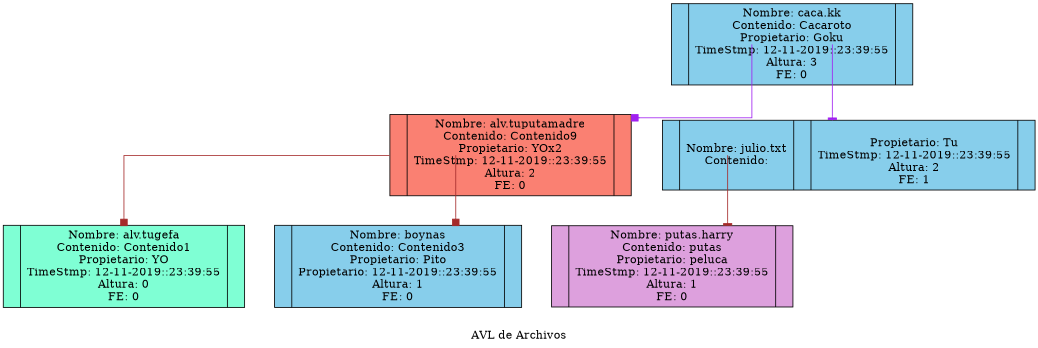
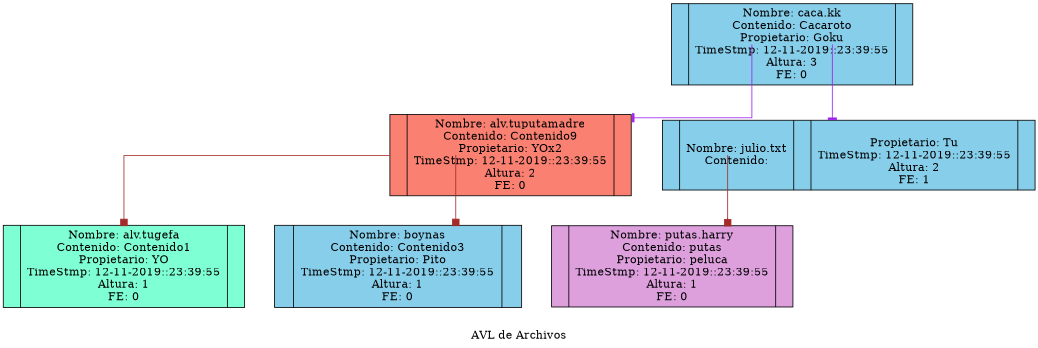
  digraph {
    label="AVL de Archivos"
    nodesep=0.5
    splines=ortho
    node [fillcolor=skyblue shape=record style=filled]
    edge [arrowhead=tee color=brown tailport=C0]
    n1 [label="<C0>|Nombre: caca.kk\nContenido: Cacaroto\nPropietario: Goku\nTimeStmp: 12-11-2019::23:39:55\nAltura: 3\nFE: 0|<C1>"]
    n2 [fillcolor=salmon label="<C0>|Nombre: alv.tuputamadre\nContenido: Contenido9\nPropietario: YOx2\nTimeStmp: 12-11-2019::23:39:55\nAltura: 2\nFE: 0|<C1>"]
    n3 [label="<C0>|Nombre: julio.txt\nContenido: |   |\nPropietario: Tu\nTimeStmp: 12-11-2019::23:39:55\nAltura: 2\nFE: 1|<C1>"]
-   n4 [fillcolor=aquamarine label="<C0>|Nombre: alv.tugefa\nContenido: Contenido1\nPropietario: YO\nTimeStmp: 12-11-2019::23:39:55\nAltura: 0\nFE: 0|<C1>"]
-   n5 [label="<C0>|Nombre: boynas\nContenido: Contenido3\nPropietario: Pito\nPropietario: 12-11-2019::23:39:55\nAltura: 1\nFE: 0|<C1>"]
+   n4 [fillcolor=aquamarine label="<C0>|Nombre: alv.tugefa\nContenido: Contenido1\nPropietario: YO\nTimeStmp: 12-11-2019::23:39:55\nAltura: 1\nFE: 0|<C1>"]
+   n5 [label="<C0>|Nombre: boynas\nContenido: Contenido3\nPropietario: Pito\nTimeStmp: 12-11-2019::23:39:55\nAltura: 1\nFE: 0|<C1>"]
    n6 [fillcolor=plum label="<C0>|Nombre: putas.harry\nContenido: putas\nPropietario: peluca\nTimeStmp: 12-11-2019::23:39:55\nAltura: 1\nFE: 0|<C1>"]
-   n1 -> n2 [arrowhead=box color=purple]
+   n1 -> n2 [color=purple]
    n1 -> n3 [color=purple]
    n2 -> n4 [arrowhead=box]
    n2 -> n5 [arrowhead=box]
-   n3 -> n6
+   n3 -> n6 [arrowhead=box]
  }
